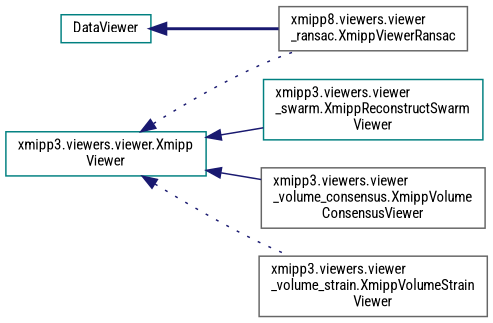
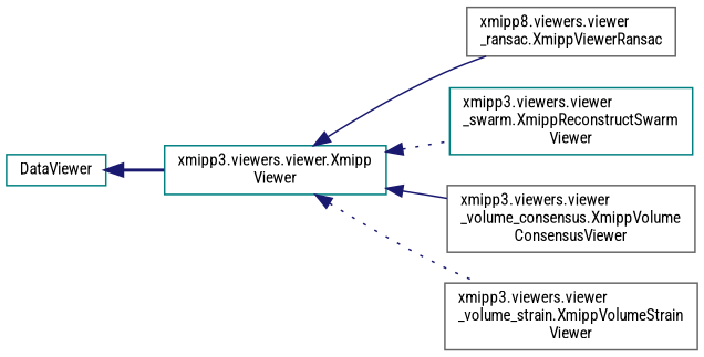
  digraph {
    fontname="Roboto Condensed"
    rankdir=LR
    node [color=teal fillcolor=white fontname="Roboto Condensed" fontsize=10 shape=record style=filled]
    edge [color=midnightblue dir=back fontname="Roboto Condensed" fontsize=10 labelfontname=Helvetica labelfontsize=10 style=dotted]
    n1 [height=0.2 label=DataViewer width=0.4]
    n2 [height=0.2 label="xmipp3.viewers.viewer.Xmipp\lViewer" width=0.4]
    n3 [color=gray40 height=0.2 label="xmipp8.viewers.viewer\l_ransac.XmippViewerRansac" width=0.4]
    n4 [height=0.2 label="xmipp3.viewers.viewer\l_swarm.XmippReconstructSwarm\lViewer" width=0.4]
    n5 [color=gray40 height=0.2 label="xmipp3.viewers.viewer\l_volume_consensus.XmippVolume\lConsensusViewer" width=0.4]
    n6 [color=gray40 height=0.2 label="xmipp3.viewers.viewer\l_volume_strain.XmippVolumeStrain\lViewer" width=0.4]
-   n1 -> n3 [style=bold]
-   n2 -> n3
-   n2 -> n4 [style=solid]
+   n1 -> n2 [style=bold]
+   n2 -> n3 [style=solid]
+   n2 -> n4
    n2 -> n5 [style=solid]
    n2 -> n6
  }
